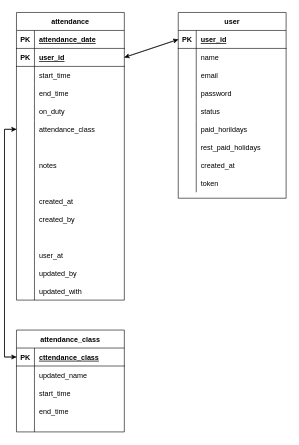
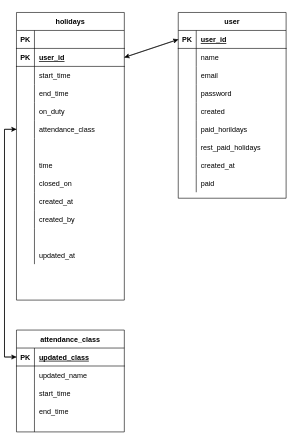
  <mxCell id="0" />
  <mxCell id="1" parent="0" />
- <mxCell id="2" value="attendance" style="shape=table;startSize=30;container=1;collapsible=1;childLayout=tableLayout;fixedRows=1;rowLines=0;fontStyle=1;align=center;resizeLast=1;" vertex="1" parent="1"><mxGeometry x="20" y="20" width="180" height="480" as="geometry" /></mxCell>
+ <mxCell id="2" value="holidays" style="shape=table;startSize=30;container=1;collapsible=1;childLayout=tableLayout;fixedRows=1;rowLines=0;fontStyle=1;align=center;resizeLast=1;" vertex="1" parent="1"><mxGeometry x="20" y="20" width="180" height="480" as="geometry" /></mxCell>
  <mxCell id="3" value="" style="shape=partialRectangle;collapsible=0;dropTarget=0;pointerEvents=0;fillColor=none;top=0;left=0;bottom=1;right=0;points=[[0,0.5],[1,0.5]];portConstraint=eastwest;" vertex="1" parent="2"><mxGeometry y="30" width="180" height="30" as="geometry" /></mxCell>
  <mxCell id="4" value="PK" style="shape=partialRectangle;connectable=0;fillColor=none;top=0;left=0;bottom=0;right=0;fontStyle=1;overflow=hidden;" vertex="1" parent="3"><mxGeometry width="30" height="30" as="geometry" /></mxCell>
- <mxCell id="5" value="attendance_date" style="shape=partialRectangle;connectable=0;fillColor=none;top=0;left=0;bottom=0;right=0;align=left;spacingLeft=6;fontStyle=5;overflow=hidden;" vertex="1" parent="3"><mxGeometry x="30" width="150" height="30" as="geometry" /></mxCell>
  <mxCell id="6" value="" style="shape=partialRectangle;collapsible=0;dropTarget=0;pointerEvents=0;fillColor=none;top=0;left=0;bottom=1;right=0;points=[[0,0.5],[1,0.5]];portConstraint=eastwest;" vertex="1" parent="2"><mxGeometry y="60" width="180" height="30" as="geometry" /></mxCell>
  <mxCell id="7" value="PK" style="shape=partialRectangle;connectable=0;fillColor=none;top=0;left=0;bottom=0;right=0;fontStyle=1;overflow=hidden;" vertex="1" parent="6"><mxGeometry width="30" height="30" as="geometry" /></mxCell>
  <mxCell id="8" value="user_id" style="shape=partialRectangle;connectable=0;fillColor=none;top=0;left=0;bottom=0;right=0;align=left;spacingLeft=6;fontStyle=5;overflow=hidden;" vertex="1" parent="6"><mxGeometry x="30" width="150" height="30" as="geometry" /></mxCell>
  <mxCell id="9" value="" style="shape=partialRectangle;collapsible=0;dropTarget=0;pointerEvents=0;fillColor=none;top=0;left=0;bottom=0;right=0;points=[[0,0.5],[1,0.5]];portConstraint=eastwest;" vertex="1" parent="2"><mxGeometry y="90" width="180" height="30" as="geometry" /></mxCell>
  <mxCell id="10" value="" style="shape=partialRectangle;connectable=0;fillColor=none;top=0;left=0;bottom=0;right=0;editable=1;overflow=hidden;" vertex="1" parent="9"><mxGeometry width="30" height="30" as="geometry" /></mxCell>
  <mxCell id="11" value="start_time" style="shape=partialRectangle;connectable=0;fillColor=none;top=0;left=0;bottom=0;right=0;align=left;spacingLeft=6;overflow=hidden;" vertex="1" parent="9"><mxGeometry x="30" width="150" height="30" as="geometry" /></mxCell>
  <mxCell id="12" value="" style="shape=partialRectangle;collapsible=0;dropTarget=0;pointerEvents=0;fillColor=none;top=0;left=0;bottom=0;right=0;points=[[0,0.5],[1,0.5]];portConstraint=eastwest;" vertex="1" parent="2"><mxGeometry y="120" width="180" height="30" as="geometry" /></mxCell>
  <mxCell id="13" value="" style="shape=partialRectangle;connectable=0;fillColor=none;top=0;left=0;bottom=0;right=0;editable=1;overflow=hidden;" vertex="1" parent="12"><mxGeometry width="30" height="30" as="geometry" /></mxCell>
  <mxCell id="14" value="end_time" style="shape=partialRectangle;connectable=0;fillColor=none;top=0;left=0;bottom=0;right=0;align=left;spacingLeft=6;overflow=hidden;" vertex="1" parent="12"><mxGeometry x="30" width="150" height="30" as="geometry" /></mxCell>
  <mxCell id="15" value="" style="shape=partialRectangle;collapsible=0;dropTarget=0;pointerEvents=0;fillColor=none;top=0;left=0;bottom=0;right=0;points=[[0,0.5],[1,0.5]];portConstraint=eastwest;" vertex="1" parent="2"><mxGeometry y="150" width="180" height="30" as="geometry" /></mxCell>
  <mxCell id="16" value="" style="shape=partialRectangle;connectable=0;fillColor=none;top=0;left=0;bottom=0;right=0;editable=1;overflow=hidden;" vertex="1" parent="15"><mxGeometry width="30" height="30" as="geometry" /></mxCell>
  <mxCell id="17" value="on_duty" style="shape=partialRectangle;connectable=0;fillColor=none;top=0;left=0;bottom=0;right=0;align=left;spacingLeft=6;overflow=hidden;" vertex="1" parent="15"><mxGeometry x="30" width="150" height="30" as="geometry" /></mxCell>
  <mxCell id="18" style="shape=partialRectangle;collapsible=0;dropTarget=0;pointerEvents=0;fillColor=none;top=0;left=0;bottom=0;right=0;points=[[0,0.5],[1,0.5]];portConstraint=eastwest;" vertex="1" parent="2"><mxGeometry y="180" width="180" height="30" as="geometry" /></mxCell>
  <mxCell id="19" style="shape=partialRectangle;connectable=0;fillColor=none;top=0;left=0;bottom=0;right=0;editable=1;overflow=hidden;" vertex="1" parent="18"><mxGeometry width="30" height="30" as="geometry" /></mxCell>
  <mxCell id="20" value="attendance_class" style="shape=partialRectangle;connectable=0;fillColor=none;top=0;left=0;bottom=0;right=0;align=left;spacingLeft=6;overflow=hidden;" vertex="1" parent="18"><mxGeometry x="30" width="150" height="30" as="geometry" /></mxCell>
  <mxCell id="21" style="shape=partialRectangle;collapsible=0;dropTarget=0;pointerEvents=0;fillColor=none;top=0;left=0;bottom=0;right=0;points=[[0,0.5],[1,0.5]];portConstraint=eastwest;" vertex="1" parent="2"><mxGeometry y="210" width="180" height="30" as="geometry" /></mxCell>
  <mxCell id="22" style="shape=partialRectangle;connectable=0;fillColor=none;top=0;left=0;bottom=0;right=0;editable=1;overflow=hidden;" vertex="1" parent="21"><mxGeometry width="30" height="30" as="geometry" /></mxCell>
  <mxCell id="23" style="shape=partialRectangle;collapsible=0;dropTarget=0;pointerEvents=0;fillColor=none;top=0;left=0;bottom=0;right=0;points=[[0,0.5],[1,0.5]];portConstraint=eastwest;" vertex="1" parent="2"><mxGeometry y="240" width="180" height="30" as="geometry" /></mxCell>
  <mxCell id="24" style="shape=partialRectangle;connectable=0;fillColor=none;top=0;left=0;bottom=0;right=0;editable=1;overflow=hidden;" vertex="1" parent="23"><mxGeometry width="30" height="30" as="geometry" /></mxCell>
- <mxCell id="25" value="notes" style="shape=partialRectangle;connectable=0;fillColor=none;top=0;left=0;bottom=0;right=0;align=left;spacingLeft=6;overflow=hidden;" vertex="1" parent="23"><mxGeometry x="30" width="150" height="30" as="geometry" /></mxCell>
+ <mxCell id="25" value="time" style="shape=partialRectangle;connectable=0;fillColor=none;top=0;left=0;bottom=0;right=0;align=left;spacingLeft=6;overflow=hidden;" vertex="1" parent="23"><mxGeometry x="30" width="150" height="30" as="geometry" /></mxCell>
  <mxCell id="26" style="shape=partialRectangle;collapsible=0;dropTarget=0;pointerEvents=0;fillColor=none;top=0;left=0;bottom=0;right=0;points=[[0,0.5],[1,0.5]];portConstraint=eastwest;" vertex="1" parent="2"><mxGeometry y="270" width="180" height="30" as="geometry" /></mxCell>
  <mxCell id="27" style="shape=partialRectangle;connectable=0;fillColor=none;top=0;left=0;bottom=0;right=0;editable=1;overflow=hidden;" vertex="1" parent="26"><mxGeometry width="30" height="30" as="geometry" /></mxCell>
+ <mxCell id="28" value="closed_on" style="shape=partialRectangle;connectable=0;fillColor=none;top=0;left=0;bottom=0;right=0;align=left;spacingLeft=6;overflow=hidden;" vertex="1" parent="26"><mxGeometry x="30" width="150" height="30" as="geometry" /></mxCell>
  <mxCell id="29" style="shape=partialRectangle;collapsible=0;dropTarget=0;pointerEvents=0;fillColor=none;top=0;left=0;bottom=0;right=0;points=[[0,0.5],[1,0.5]];portConstraint=eastwest;" vertex="1" parent="2"><mxGeometry y="300" width="180" height="30" as="geometry" /></mxCell>
  <mxCell id="30" style="shape=partialRectangle;connectable=0;fillColor=none;top=0;left=0;bottom=0;right=0;editable=1;overflow=hidden;" vertex="1" parent="29"><mxGeometry width="30" height="30" as="geometry" /></mxCell>
  <mxCell id="31" value="created_at" style="shape=partialRectangle;connectable=0;fillColor=none;top=0;left=0;bottom=0;right=0;align=left;spacingLeft=6;overflow=hidden;" vertex="1" parent="29"><mxGeometry x="30" width="150" height="30" as="geometry" /></mxCell>
  <mxCell id="32" style="shape=partialRectangle;collapsible=0;dropTarget=0;pointerEvents=0;fillColor=none;top=0;left=0;bottom=0;right=0;points=[[0,0.5],[1,0.5]];portConstraint=eastwest;" vertex="1" parent="2"><mxGeometry y="330" width="180" height="30" as="geometry" /></mxCell>
  <mxCell id="33" style="shape=partialRectangle;connectable=0;fillColor=none;top=0;left=0;bottom=0;right=0;editable=1;overflow=hidden;" vertex="1" parent="32"><mxGeometry width="30" height="30" as="geometry" /></mxCell>
  <mxCell id="34" value="created_by" style="shape=partialRectangle;connectable=0;fillColor=none;top=0;left=0;bottom=0;right=0;align=left;spacingLeft=6;overflow=hidden;" vertex="1" parent="32"><mxGeometry x="30" width="150" height="30" as="geometry" /></mxCell>
  <mxCell id="35" style="shape=partialRectangle;collapsible=0;dropTarget=0;pointerEvents=0;fillColor=none;top=0;left=0;bottom=0;right=0;points=[[0,0.5],[1,0.5]];portConstraint=eastwest;" vertex="1" parent="2"><mxGeometry y="360" width="180" height="30" as="geometry" /></mxCell>
  <mxCell id="36" style="shape=partialRectangle;connectable=0;fillColor=none;top=0;left=0;bottom=0;right=0;editable=1;overflow=hidden;" vertex="1" parent="35"><mxGeometry width="30" height="30" as="geometry" /></mxCell>
  <mxCell id="37" style="shape=partialRectangle;collapsible=0;dropTarget=0;pointerEvents=0;fillColor=none;top=0;left=0;bottom=0;right=0;points=[[0,0.5],[1,0.5]];portConstraint=eastwest;" vertex="1" parent="2"><mxGeometry y="390" width="180" height="30" as="geometry" /></mxCell>
  <mxCell id="38" style="shape=partialRectangle;connectable=0;fillColor=none;top=0;left=0;bottom=0;right=0;editable=1;overflow=hidden;" vertex="1" parent="37"><mxGeometry width="30" height="30" as="geometry" /></mxCell>
- <mxCell id="39" value="user_at" style="shape=partialRectangle;connectable=0;fillColor=none;top=0;left=0;bottom=0;right=0;align=left;spacingLeft=6;overflow=hidden;" vertex="1" parent="37"><mxGeometry x="30" width="150" height="30" as="geometry" /></mxCell>
+ <mxCell id="39" value="updated_at" style="shape=partialRectangle;connectable=0;fillColor=none;top=0;left=0;bottom=0;right=0;align=left;spacingLeft=6;overflow=hidden;" vertex="1" parent="37"><mxGeometry x="30" width="150" height="30" as="geometry" /></mxCell>
  <mxCell id="40" style="shape=partialRectangle;collapsible=0;dropTarget=0;pointerEvents=0;fillColor=none;top=0;left=0;bottom=0;right=0;points=[[0,0.5],[1,0.5]];portConstraint=eastwest;" vertex="1" parent="2"><mxGeometry y="420" width="180" height="30" as="geometry" /></mxCell>
  <mxCell id="41" style="shape=partialRectangle;connectable=0;fillColor=none;top=0;left=0;bottom=0;right=0;editable=1;overflow=hidden;" vertex="1" parent="40"><mxGeometry width="30" height="30" as="geometry" /></mxCell>
- <mxCell id="42" value="updated_by" style="shape=partialRectangle;connectable=0;fillColor=none;top=0;left=0;bottom=0;right=0;align=left;spacingLeft=6;overflow=hidden;" vertex="1" parent="40"><mxGeometry x="30" width="150" height="30" as="geometry" /></mxCell>
  <mxCell id="43" style="shape=partialRectangle;collapsible=0;dropTarget=0;pointerEvents=0;fillColor=none;top=0;left=0;bottom=0;right=0;points=[[0,0.5],[1,0.5]];portConstraint=eastwest;" vertex="1" parent="2"><mxGeometry y="450" width="180" height="30" as="geometry" /></mxCell>
  <mxCell id="44" style="shape=partialRectangle;connectable=0;fillColor=none;top=0;left=0;bottom=0;right=0;editable=1;overflow=hidden;" vertex="1" parent="43"><mxGeometry width="30" height="30" as="geometry" /></mxCell>
- <mxCell id="45" value="updated_with" style="shape=partialRectangle;connectable=0;fillColor=none;top=0;left=0;bottom=0;right=0;align=left;spacingLeft=6;overflow=hidden;" vertex="1" parent="43"><mxGeometry x="30" width="150" height="30" as="geometry" /></mxCell>
  <mxCell id="46" value="user" style="shape=table;startSize=30;container=1;collapsible=1;childLayout=tableLayout;fixedRows=1;rowLines=0;fontStyle=1;align=center;resizeLast=1;" vertex="1" parent="1"><mxGeometry x="290" y="20" width="180" height="310" as="geometry" /></mxCell>
  <mxCell id="47" value="" style="shape=partialRectangle;collapsible=0;dropTarget=0;pointerEvents=0;fillColor=none;top=0;left=0;bottom=1;right=0;points=[[0,0.5],[1,0.5]];portConstraint=eastwest;" vertex="1" parent="46"><mxGeometry y="30" width="180" height="30" as="geometry" /></mxCell>
  <mxCell id="48" value="PK" style="shape=partialRectangle;connectable=0;fillColor=none;top=0;left=0;bottom=0;right=0;fontStyle=1;overflow=hidden;" vertex="1" parent="47"><mxGeometry width="30" height="30" as="geometry" /></mxCell>
  <mxCell id="49" value="user_id" style="shape=partialRectangle;connectable=0;fillColor=none;top=0;left=0;bottom=0;right=0;align=left;spacingLeft=6;fontStyle=5;overflow=hidden;" vertex="1" parent="47"><mxGeometry x="30" width="150" height="30" as="geometry" /></mxCell>
  <mxCell id="50" value="" style="shape=partialRectangle;collapsible=0;dropTarget=0;pointerEvents=0;fillColor=none;top=0;left=0;bottom=0;right=0;points=[[0,0.5],[1,0.5]];portConstraint=eastwest;" vertex="1" parent="46"><mxGeometry y="60" width="180" height="30" as="geometry" /></mxCell>
  <mxCell id="51" value="" style="shape=partialRectangle;connectable=0;fillColor=none;top=0;left=0;bottom=0;right=0;editable=1;overflow=hidden;" vertex="1" parent="50"><mxGeometry width="30" height="30" as="geometry" /></mxCell>
  <mxCell id="52" value="name" style="shape=partialRectangle;connectable=0;fillColor=none;top=0;left=0;bottom=0;right=0;align=left;spacingLeft=6;overflow=hidden;" vertex="1" parent="50"><mxGeometry x="30" width="150" height="30" as="geometry" /></mxCell>
  <mxCell id="53" value="" style="shape=partialRectangle;collapsible=0;dropTarget=0;pointerEvents=0;fillColor=none;top=0;left=0;bottom=0;right=0;points=[[0,0.5],[1,0.5]];portConstraint=eastwest;" vertex="1" parent="46"><mxGeometry y="90" width="180" height="30" as="geometry" /></mxCell>
  <mxCell id="54" value="" style="shape=partialRectangle;connectable=0;fillColor=none;top=0;left=0;bottom=0;right=0;editable=1;overflow=hidden;" vertex="1" parent="53"><mxGeometry width="30" height="30" as="geometry" /></mxCell>
  <mxCell id="55" value="email" style="shape=partialRectangle;connectable=0;fillColor=none;top=0;left=0;bottom=0;right=0;align=left;spacingLeft=6;overflow=hidden;" vertex="1" parent="53"><mxGeometry x="30" width="150" height="30" as="geometry" /></mxCell>
  <mxCell id="56" value="" style="shape=partialRectangle;collapsible=0;dropTarget=0;pointerEvents=0;fillColor=none;top=0;left=0;bottom=0;right=0;points=[[0,0.5],[1,0.5]];portConstraint=eastwest;" vertex="1" parent="46"><mxGeometry y="120" width="180" height="30" as="geometry" /></mxCell>
  <mxCell id="57" value="" style="shape=partialRectangle;connectable=0;fillColor=none;top=0;left=0;bottom=0;right=0;editable=1;overflow=hidden;" vertex="1" parent="56"><mxGeometry width="30" height="30" as="geometry" /></mxCell>
  <mxCell id="58" value="password" style="shape=partialRectangle;connectable=0;fillColor=none;top=0;left=0;bottom=0;right=0;align=left;spacingLeft=6;overflow=hidden;" vertex="1" parent="56"><mxGeometry x="30" width="150" height="30" as="geometry" /></mxCell>
  <mxCell id="59" style="shape=partialRectangle;collapsible=0;dropTarget=0;pointerEvents=0;fillColor=none;top=0;left=0;bottom=0;right=0;points=[[0,0.5],[1,0.5]];portConstraint=eastwest;" vertex="1" parent="46"><mxGeometry y="150" width="180" height="30" as="geometry" /></mxCell>
  <mxCell id="60" style="shape=partialRectangle;connectable=0;fillColor=none;top=0;left=0;bottom=0;right=0;editable=1;overflow=hidden;" vertex="1" parent="59"><mxGeometry width="30" height="30" as="geometry" /></mxCell>
- <mxCell id="61" value="status" style="shape=partialRectangle;connectable=0;fillColor=none;top=0;left=0;bottom=0;right=0;align=left;spacingLeft=6;overflow=hidden;" vertex="1" parent="59"><mxGeometry x="30" width="150" height="30" as="geometry" /></mxCell>
+ <mxCell id="61" value="created" style="shape=partialRectangle;connectable=0;fillColor=none;top=0;left=0;bottom=0;right=0;align=left;spacingLeft=6;overflow=hidden;" vertex="1" parent="59"><mxGeometry x="30" width="150" height="30" as="geometry" /></mxCell>
  <mxCell id="62" style="shape=partialRectangle;collapsible=0;dropTarget=0;pointerEvents=0;fillColor=none;top=0;left=0;bottom=0;right=0;points=[[0,0.5],[1,0.5]];portConstraint=eastwest;" vertex="1" parent="46"><mxGeometry y="180" width="180" height="30" as="geometry" /></mxCell>
  <mxCell id="63" style="shape=partialRectangle;connectable=0;fillColor=none;top=0;left=0;bottom=0;right=0;editable=1;overflow=hidden;" vertex="1" parent="62"><mxGeometry width="30" height="30" as="geometry" /></mxCell>
  <mxCell id="64" value="paid_horildays" style="shape=partialRectangle;connectable=0;fillColor=none;top=0;left=0;bottom=0;right=0;align=left;spacingLeft=6;overflow=hidden;" vertex="1" parent="62"><mxGeometry x="30" width="150" height="30" as="geometry" /></mxCell>
  <mxCell id="65" style="shape=partialRectangle;collapsible=0;dropTarget=0;pointerEvents=0;fillColor=none;top=0;left=0;bottom=0;right=0;points=[[0,0.5],[1,0.5]];portConstraint=eastwest;" vertex="1" parent="46"><mxGeometry y="210" width="180" height="30" as="geometry" /></mxCell>
  <mxCell id="66" style="shape=partialRectangle;connectable=0;fillColor=none;top=0;left=0;bottom=0;right=0;editable=1;overflow=hidden;" vertex="1" parent="65"><mxGeometry width="30" height="30" as="geometry" /></mxCell>
  <mxCell id="67" value="rest_paid_holidays" style="shape=partialRectangle;connectable=0;fillColor=none;top=0;left=0;bottom=0;right=0;align=left;spacingLeft=6;overflow=hidden;" vertex="1" parent="65"><mxGeometry x="30" width="150" height="30" as="geometry" /></mxCell>
  <mxCell id="68" style="shape=partialRectangle;collapsible=0;dropTarget=0;pointerEvents=0;fillColor=none;top=0;left=0;bottom=0;right=0;points=[[0,0.5],[1,0.5]];portConstraint=eastwest;" vertex="1" parent="46"><mxGeometry y="240" width="180" height="30" as="geometry" /></mxCell>
  <mxCell id="69" style="shape=partialRectangle;connectable=0;fillColor=none;top=0;left=0;bottom=0;right=0;editable=1;overflow=hidden;" vertex="1" parent="68"><mxGeometry width="30" height="30" as="geometry" /></mxCell>
  <mxCell id="70" value="created_at" style="shape=partialRectangle;connectable=0;fillColor=none;top=0;left=0;bottom=0;right=0;align=left;spacingLeft=6;overflow=hidden;" vertex="1" parent="68"><mxGeometry x="30" width="150" height="30" as="geometry" /></mxCell>
  <mxCell id="71" style="shape=partialRectangle;collapsible=0;dropTarget=0;pointerEvents=0;fillColor=none;top=0;left=0;bottom=0;right=0;points=[[0,0.5],[1,0.5]];portConstraint=eastwest;" vertex="1" parent="46"><mxGeometry y="270" width="180" height="30" as="geometry" /></mxCell>
  <mxCell id="72" style="shape=partialRectangle;connectable=0;fillColor=none;top=0;left=0;bottom=0;right=0;editable=1;overflow=hidden;" vertex="1" parent="71"><mxGeometry width="30" height="30" as="geometry" /></mxCell>
- <mxCell id="73" value="token" style="shape=partialRectangle;connectable=0;fillColor=none;top=0;left=0;bottom=0;right=0;align=left;spacingLeft=6;overflow=hidden;" vertex="1" parent="71"><mxGeometry x="30" width="150" height="30" as="geometry" /></mxCell>
+ <mxCell id="73" value="paid" style="shape=partialRectangle;connectable=0;fillColor=none;top=0;left=0;bottom=0;right=0;align=left;spacingLeft=6;overflow=hidden;" vertex="1" parent="71"><mxGeometry x="30" width="150" height="30" as="geometry" /></mxCell>
  <mxCell id="74" style="edgeStyle=none;rounded=0;orthogonalLoop=1;jettySize=auto;html=1;exitX=1;exitY=0.5;exitDx=0;exitDy=0;entryX=0;entryY=0.5;entryDx=0;entryDy=0;" edge="1" parent="1" source="6" target="47"><mxGeometry relative="1" as="geometry" /></mxCell>
  <mxCell id="75" style="edgeStyle=none;rounded=0;orthogonalLoop=1;jettySize=auto;html=1;exitX=0;exitY=0.5;exitDx=0;exitDy=0;entryX=1;entryY=0.5;entryDx=0;entryDy=0;" edge="1" parent="1" source="47" target="6"><mxGeometry relative="1" as="geometry"><mxPoint x="200" y="65" as="targetPoint" /></mxGeometry></mxCell>
  <mxCell id="76" value="attendance_class" style="shape=table;startSize=30;container=1;collapsible=1;childLayout=tableLayout;fixedRows=1;rowLines=0;fontStyle=1;align=center;resizeLast=1;" vertex="1" parent="1"><mxGeometry x="20" y="550" width="180" height="170" as="geometry" /></mxCell>
  <mxCell id="77" value="" style="shape=partialRectangle;collapsible=0;dropTarget=0;pointerEvents=0;fillColor=none;top=0;left=0;bottom=1;right=0;points=[[0,0.5],[1,0.5]];portConstraint=eastwest;" vertex="1" parent="76"><mxGeometry y="30" width="180" height="30" as="geometry" /></mxCell>
  <mxCell id="78" value="PK" style="shape=partialRectangle;connectable=0;fillColor=none;top=0;left=0;bottom=0;right=0;fontStyle=1;overflow=hidden;" vertex="1" parent="77"><mxGeometry width="30" height="30" as="geometry" /></mxCell>
- <mxCell id="79" value="cttendance_class" style="shape=partialRectangle;connectable=0;fillColor=none;top=0;left=0;bottom=0;right=0;align=left;spacingLeft=6;fontStyle=5;overflow=hidden;" vertex="1" parent="77"><mxGeometry x="30" width="150" height="30" as="geometry" /></mxCell>
+ <mxCell id="79" value="updated_class" style="shape=partialRectangle;connectable=0;fillColor=none;top=0;left=0;bottom=0;right=0;align=left;spacingLeft=6;fontStyle=5;overflow=hidden;" vertex="1" parent="77"><mxGeometry x="30" width="150" height="30" as="geometry" /></mxCell>
  <mxCell id="80" value="" style="shape=partialRectangle;collapsible=0;dropTarget=0;pointerEvents=0;fillColor=none;top=0;left=0;bottom=0;right=0;points=[[0,0.5],[1,0.5]];portConstraint=eastwest;" vertex="1" parent="76"><mxGeometry y="60" width="180" height="30" as="geometry" /></mxCell>
  <mxCell id="81" value="" style="shape=partialRectangle;connectable=0;fillColor=none;top=0;left=0;bottom=0;right=0;editable=1;overflow=hidden;" vertex="1" parent="80"><mxGeometry width="30" height="30" as="geometry" /></mxCell>
  <mxCell id="82" value="updated_name" style="shape=partialRectangle;connectable=0;fillColor=none;top=0;left=0;bottom=0;right=0;align=left;spacingLeft=6;overflow=hidden;" vertex="1" parent="80"><mxGeometry x="30" width="150" height="30" as="geometry" /></mxCell>
  <mxCell id="83" style="shape=partialRectangle;collapsible=0;dropTarget=0;pointerEvents=0;fillColor=none;top=0;left=0;bottom=0;right=0;points=[[0,0.5],[1,0.5]];portConstraint=eastwest;" vertex="1" parent="76"><mxGeometry y="90" width="180" height="30" as="geometry" /></mxCell>
  <mxCell id="84" style="shape=partialRectangle;connectable=0;fillColor=none;top=0;left=0;bottom=0;right=0;editable=1;overflow=hidden;" vertex="1" parent="83"><mxGeometry width="30" height="30" as="geometry" /></mxCell>
  <mxCell id="85" value="start_time" style="shape=partialRectangle;connectable=0;fillColor=none;top=0;left=0;bottom=0;right=0;align=left;spacingLeft=6;overflow=hidden;" vertex="1" parent="83"><mxGeometry x="30" width="150" height="30" as="geometry" /></mxCell>
  <mxCell id="86" value="" style="shape=partialRectangle;collapsible=0;dropTarget=0;pointerEvents=0;fillColor=none;top=0;left=0;bottom=0;right=0;points=[[0,0.5],[1,0.5]];portConstraint=eastwest;" vertex="1" parent="76"><mxGeometry y="120" width="180" height="30" as="geometry" /></mxCell>
  <mxCell id="87" value="" style="shape=partialRectangle;connectable=0;fillColor=none;top=0;left=0;bottom=0;right=0;editable=1;overflow=hidden;" vertex="1" parent="86"><mxGeometry width="30" height="30" as="geometry" /></mxCell>
  <mxCell id="88" value="end_time" style="shape=partialRectangle;connectable=0;fillColor=none;top=0;left=0;bottom=0;right=0;align=left;spacingLeft=6;overflow=hidden;" vertex="1" parent="86"><mxGeometry x="30" width="150" height="30" as="geometry" /></mxCell>
  <mxCell id="89" value="" style="shape=partialRectangle;collapsible=0;dropTarget=0;pointerEvents=0;fillColor=none;top=0;left=0;bottom=0;right=0;points=[[0,0.5],[1,0.5]];portConstraint=eastwest;" vertex="1" parent="76"><mxGeometry y="150" width="180" height="20" as="geometry" /></mxCell>
  <mxCell id="90" value="" style="shape=partialRectangle;connectable=0;fillColor=none;top=0;left=0;bottom=0;right=0;editable=1;overflow=hidden;" vertex="1" parent="89"><mxGeometry width="30" height="20" as="geometry" /></mxCell>
  <mxCell id="91" value="" style="shape=partialRectangle;connectable=0;fillColor=none;top=0;left=0;bottom=0;right=0;align=left;spacingLeft=6;overflow=hidden;" vertex="1" parent="89"><mxGeometry x="30" width="150" height="20" as="geometry" /></mxCell>
  <mxCell id="92" style="edgeStyle=orthogonalEdgeStyle;rounded=0;orthogonalLoop=1;jettySize=auto;html=1;exitX=0;exitY=0.5;exitDx=0;exitDy=0;entryX=0;entryY=0.5;entryDx=0;entryDy=0;" edge="1" parent="1" source="18" target="77"><mxGeometry relative="1" as="geometry" /></mxCell>
  <mxCell id="93" style="edgeStyle=orthogonalEdgeStyle;rounded=0;orthogonalLoop=1;jettySize=auto;html=1;exitX=0;exitY=0.5;exitDx=0;exitDy=0;entryX=0;entryY=0.5;entryDx=0;entryDy=0;" edge="1" parent="1" source="77" target="18"><mxGeometry relative="1" as="geometry" /></mxCell>
